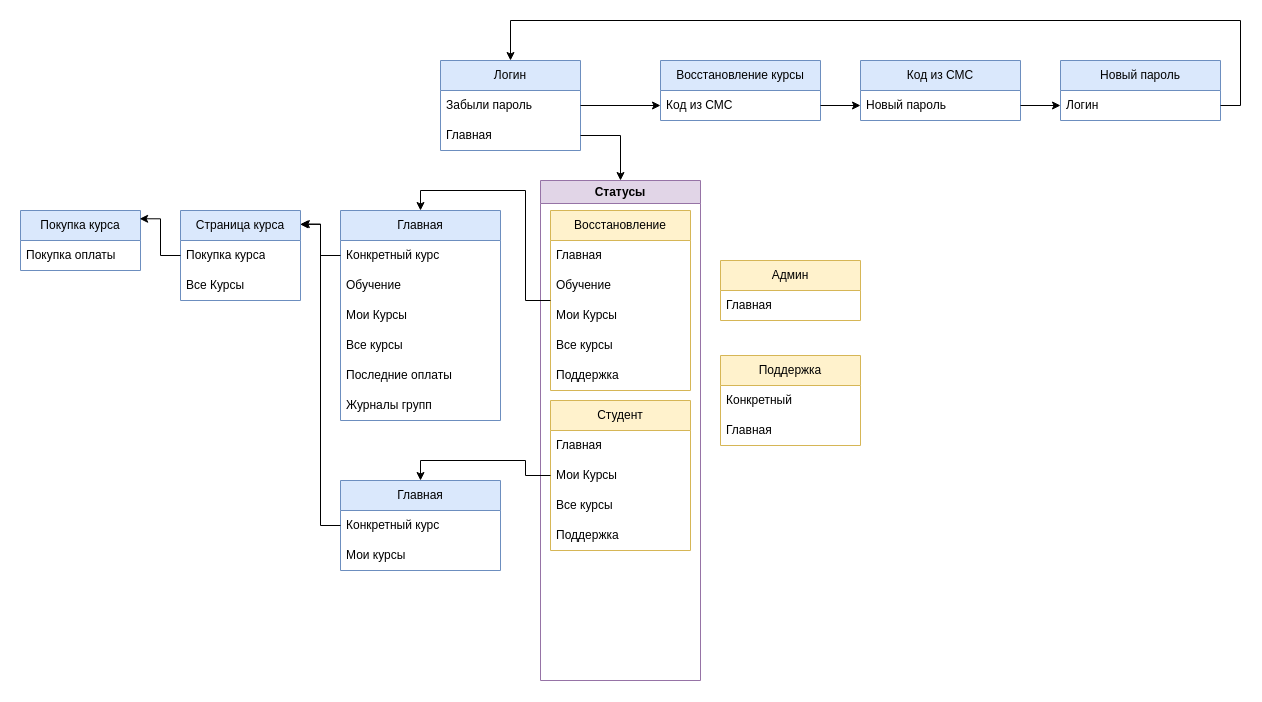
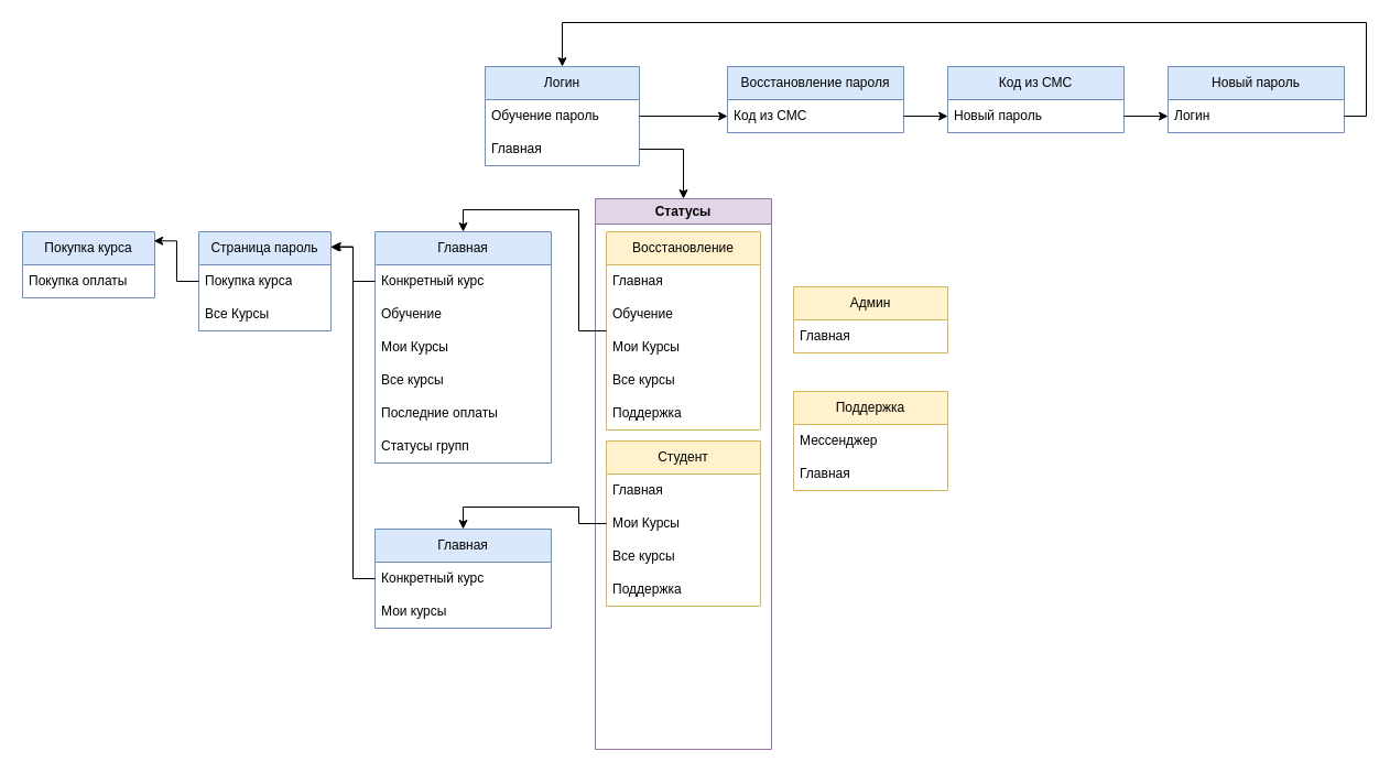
  <mxCell id="0" />
  <mxCell id="1" parent="0" />
  <mxCell id="2" value="Логин" style="swimlane;fontStyle=0;childLayout=stackLayout;horizontal=1;startSize=30;horizontalStack=0;resizeParent=1;resizeParentMax=0;resizeLast=0;collapsible=1;marginBottom=0;whiteSpace=wrap;html=1;fillColor=#dae8fc;strokeColor=#6c8ebf;" vertex="1" parent="1"><mxGeometry x="440" y="60" width="140" height="90" as="geometry" /></mxCell>
- <mxCell id="3" value="Забыли пароль" style="text;strokeColor=none;fillColor=none;align=left;verticalAlign=middle;spacingLeft=4;spacingRight=4;overflow=hidden;points=[[0,0.5],[1,0.5]];portConstraint=eastwest;rotatable=0;whiteSpace=wrap;html=1;" vertex="1" parent="2"><mxGeometry y="30" width="140" height="30" as="geometry" /></mxCell>
+ <mxCell id="3" value="Обучение пароль" style="text;strokeColor=none;fillColor=none;align=left;verticalAlign=middle;spacingLeft=4;spacingRight=4;overflow=hidden;points=[[0,0.5],[1,0.5]];portConstraint=eastwest;rotatable=0;whiteSpace=wrap;html=1;" vertex="1" parent="2"><mxGeometry y="30" width="140" height="30" as="geometry" /></mxCell>
  <mxCell id="4" value="Главная" style="text;strokeColor=none;fillColor=none;align=left;verticalAlign=middle;spacingLeft=4;spacingRight=4;overflow=hidden;points=[[0,0.5],[1,0.5]];portConstraint=eastwest;rotatable=0;whiteSpace=wrap;html=1;" vertex="1" parent="2"><mxGeometry y="60" width="140" height="30" as="geometry" /></mxCell>
- <mxCell id="5" value="Восстановление курсы" style="swimlane;fontStyle=0;childLayout=stackLayout;horizontal=1;startSize=30;horizontalStack=0;resizeParent=1;resizeParentMax=0;resizeLast=0;collapsible=1;marginBottom=0;whiteSpace=wrap;html=1;fillColor=#dae8fc;strokeColor=#6c8ebf;" vertex="1" parent="1"><mxGeometry x="660" y="60" width="160" height="60" as="geometry" /></mxCell>
+ <mxCell id="5" value="Восстановление пароля" style="swimlane;fontStyle=0;childLayout=stackLayout;horizontal=1;startSize=30;horizontalStack=0;resizeParent=1;resizeParentMax=0;resizeLast=0;collapsible=1;marginBottom=0;whiteSpace=wrap;html=1;fillColor=#dae8fc;strokeColor=#6c8ebf;" vertex="1" parent="1"><mxGeometry x="660" y="60" width="160" height="60" as="geometry" /></mxCell>
  <mxCell id="6" value="Код из СМС" style="text;strokeColor=none;fillColor=none;align=left;verticalAlign=middle;spacingLeft=4;spacingRight=4;overflow=hidden;points=[[0,0.5],[1,0.5]];portConstraint=eastwest;rotatable=0;whiteSpace=wrap;html=1;" vertex="1" parent="5"><mxGeometry y="30" width="160" height="30" as="geometry" /></mxCell>
  <mxCell id="7" value="" style="edgeStyle=orthogonalEdgeStyle;rounded=0;orthogonalLoop=1;jettySize=auto;html=1;" edge="1" parent="1" source="3" target="6"><mxGeometry relative="1" as="geometry" /></mxCell>
  <mxCell id="8" value="Статусы" style="swimlane;whiteSpace=wrap;html=1;fillColor=#e1d5e7;strokeColor=#9673a6;" vertex="1" parent="1"><mxGeometry x="540" y="180" width="160" height="500" as="geometry" /></mxCell>
  <mxCell id="9" value="Восстановление" style="swimlane;fontStyle=0;childLayout=stackLayout;horizontal=1;startSize=30;horizontalStack=0;resizeParent=1;resizeParentMax=0;resizeLast=0;collapsible=1;marginBottom=0;whiteSpace=wrap;html=1;fillColor=#fff2cc;strokeColor=#d6b656;" vertex="1" parent="8"><mxGeometry x="10" y="30" width="140" height="180" as="geometry" /></mxCell>
  <mxCell id="10" value="Главная" style="text;strokeColor=none;fillColor=none;align=left;verticalAlign=middle;spacingLeft=4;spacingRight=4;overflow=hidden;points=[[0,0.5],[1,0.5]];portConstraint=eastwest;rotatable=0;whiteSpace=wrap;html=1;" vertex="1" parent="9"><mxGeometry y="30" width="140" height="30" as="geometry" /></mxCell>
  <mxCell id="11" value="Обучение" style="text;strokeColor=none;fillColor=none;align=left;verticalAlign=middle;spacingLeft=4;spacingRight=4;overflow=hidden;points=[[0,0.5],[1,0.5]];portConstraint=eastwest;rotatable=0;whiteSpace=wrap;html=1;" vertex="1" parent="9"><mxGeometry y="60" width="140" height="30" as="geometry" /></mxCell>
  <mxCell id="12" value="Мои Курсы" style="text;strokeColor=none;fillColor=none;align=left;verticalAlign=middle;spacingLeft=4;spacingRight=4;overflow=hidden;points=[[0,0.5],[1,0.5]];portConstraint=eastwest;rotatable=0;whiteSpace=wrap;html=1;" vertex="1" parent="9"><mxGeometry y="90" width="140" height="30" as="geometry" /></mxCell>
  <mxCell id="13" value="Все курсы" style="text;strokeColor=none;fillColor=none;align=left;verticalAlign=middle;spacingLeft=4;spacingRight=4;overflow=hidden;points=[[0,0.5],[1,0.5]];portConstraint=eastwest;rotatable=0;whiteSpace=wrap;html=1;" vertex="1" parent="9"><mxGeometry y="120" width="140" height="30" as="geometry" /></mxCell>
  <mxCell id="14" value="Поддержка" style="text;strokeColor=none;fillColor=none;align=left;verticalAlign=middle;spacingLeft=4;spacingRight=4;overflow=hidden;points=[[0,0.5],[1,0.5]];portConstraint=eastwest;rotatable=0;whiteSpace=wrap;html=1;" vertex="1" parent="9"><mxGeometry y="150" width="140" height="30" as="geometry" /></mxCell>
  <mxCell id="15" value="Студент" style="swimlane;fontStyle=0;childLayout=stackLayout;horizontal=1;startSize=30;horizontalStack=0;resizeParent=1;resizeParentMax=0;resizeLast=0;collapsible=1;marginBottom=0;whiteSpace=wrap;html=1;fillColor=#fff2cc;strokeColor=#d6b656;" vertex="1" parent="8"><mxGeometry x="10" y="220" width="140" height="150" as="geometry" /></mxCell>
  <mxCell id="16" value="Главная" style="text;strokeColor=none;fillColor=none;align=left;verticalAlign=middle;spacingLeft=4;spacingRight=4;overflow=hidden;points=[[0,0.5],[1,0.5]];portConstraint=eastwest;rotatable=0;whiteSpace=wrap;html=1;" vertex="1" parent="15"><mxGeometry y="30" width="140" height="30" as="geometry" /></mxCell>
  <mxCell id="17" value="Мои Курсы" style="text;strokeColor=none;fillColor=none;align=left;verticalAlign=middle;spacingLeft=4;spacingRight=4;overflow=hidden;points=[[0,0.5],[1,0.5]];portConstraint=eastwest;rotatable=0;whiteSpace=wrap;html=1;" vertex="1" parent="15"><mxGeometry y="60" width="140" height="30" as="geometry" /></mxCell>
  <mxCell id="18" value="Все курсы" style="text;strokeColor=none;fillColor=none;align=left;verticalAlign=middle;spacingLeft=4;spacingRight=4;overflow=hidden;points=[[0,0.5],[1,0.5]];portConstraint=eastwest;rotatable=0;whiteSpace=wrap;html=1;" vertex="1" parent="15"><mxGeometry y="90" width="140" height="30" as="geometry" /></mxCell>
  <mxCell id="19" value="Поддержка" style="text;strokeColor=none;fillColor=none;align=left;verticalAlign=middle;spacingLeft=4;spacingRight=4;overflow=hidden;points=[[0,0.5],[1,0.5]];portConstraint=eastwest;rotatable=0;whiteSpace=wrap;html=1;" vertex="1" parent="15"><mxGeometry y="120" width="140" height="30" as="geometry" /></mxCell>
  <mxCell id="20" style="edgeStyle=orthogonalEdgeStyle;rounded=0;orthogonalLoop=1;jettySize=auto;html=1;" edge="1" parent="1" source="4" target="8"><mxGeometry relative="1" as="geometry" /></mxCell>
  <mxCell id="21" value="Код из СМС" style="swimlane;fontStyle=0;childLayout=stackLayout;horizontal=1;startSize=30;horizontalStack=0;resizeParent=1;resizeParentMax=0;resizeLast=0;collapsible=1;marginBottom=0;whiteSpace=wrap;html=1;fillColor=#dae8fc;strokeColor=#6c8ebf;" vertex="1" parent="1"><mxGeometry x="860" y="60" width="160" height="60" as="geometry" /></mxCell>
  <mxCell id="22" value="Новый пароль" style="text;strokeColor=none;fillColor=none;align=left;verticalAlign=middle;spacingLeft=4;spacingRight=4;overflow=hidden;points=[[0,0.5],[1,0.5]];portConstraint=eastwest;rotatable=0;whiteSpace=wrap;html=1;" vertex="1" parent="21"><mxGeometry y="30" width="160" height="30" as="geometry" /></mxCell>
  <mxCell id="23" value="Новый пароль" style="swimlane;fontStyle=0;childLayout=stackLayout;horizontal=1;startSize=30;horizontalStack=0;resizeParent=1;resizeParentMax=0;resizeLast=0;collapsible=1;marginBottom=0;whiteSpace=wrap;html=1;fillColor=#dae8fc;strokeColor=#6c8ebf;" vertex="1" parent="1"><mxGeometry x="1060" y="60" width="160" height="60" as="geometry" /></mxCell>
  <mxCell id="24" value="Логин" style="text;strokeColor=none;fillColor=none;align=left;verticalAlign=middle;spacingLeft=4;spacingRight=4;overflow=hidden;points=[[0,0.5],[1,0.5]];portConstraint=eastwest;rotatable=0;whiteSpace=wrap;html=1;" vertex="1" parent="23"><mxGeometry y="30" width="160" height="30" as="geometry" /></mxCell>
  <mxCell id="25" value="" style="edgeStyle=orthogonalEdgeStyle;rounded=0;orthogonalLoop=1;jettySize=auto;html=1;" edge="1" parent="1" source="6" target="22"><mxGeometry relative="1" as="geometry" /></mxCell>
  <mxCell id="26" value="" style="edgeStyle=orthogonalEdgeStyle;rounded=0;orthogonalLoop=1;jettySize=auto;html=1;" edge="1" parent="1" source="22" target="24"><mxGeometry relative="1" as="geometry" /></mxCell>
  <mxCell id="27" style="edgeStyle=orthogonalEdgeStyle;rounded=0;orthogonalLoop=1;jettySize=auto;html=1;entryX=0.5;entryY=0;entryDx=0;entryDy=0;" edge="1" parent="1" source="24" target="2"><mxGeometry relative="1" as="geometry"><mxPoint x="1220" y="-60" as="targetPoint" /><Array as="points"><mxPoint x="1240" y="105" /><mxPoint x="1240" y="20" /><mxPoint x="510" y="20" /></Array></mxGeometry></mxCell>
  <mxCell id="28" value="Поддержка" style="swimlane;fontStyle=0;childLayout=stackLayout;horizontal=1;startSize=30;horizontalStack=0;resizeParent=1;resizeParentMax=0;resizeLast=0;collapsible=1;marginBottom=0;whiteSpace=wrap;html=1;fillColor=#fff2cc;strokeColor=#d6b656;" vertex="1" parent="1"><mxGeometry x="720" y="355" width="140" height="90" as="geometry" /></mxCell>
- <mxCell id="29" value="Конкретный" style="text;strokeColor=none;fillColor=none;align=left;verticalAlign=middle;spacingLeft=4;spacingRight=4;overflow=hidden;points=[[0,0.5],[1,0.5]];portConstraint=eastwest;rotatable=0;whiteSpace=wrap;html=1;" vertex="1" parent="28"><mxGeometry y="30" width="140" height="30" as="geometry" /></mxCell>
+ <mxCell id="29" value="Мессенджер" style="text;strokeColor=none;fillColor=none;align=left;verticalAlign=middle;spacingLeft=4;spacingRight=4;overflow=hidden;points=[[0,0.5],[1,0.5]];portConstraint=eastwest;rotatable=0;whiteSpace=wrap;html=1;" vertex="1" parent="28"><mxGeometry y="30" width="140" height="30" as="geometry" /></mxCell>
  <mxCell id="30" value="Главная" style="text;strokeColor=none;fillColor=none;align=left;verticalAlign=middle;spacingLeft=4;spacingRight=4;overflow=hidden;points=[[0,0.5],[1,0.5]];portConstraint=eastwest;rotatable=0;whiteSpace=wrap;html=1;" vertex="1" parent="28"><mxGeometry y="60" width="140" height="30" as="geometry" /></mxCell>
  <mxCell id="31" value="Главная" style="swimlane;fontStyle=0;childLayout=stackLayout;horizontal=1;startSize=30;horizontalStack=0;resizeParent=1;resizeParentMax=0;resizeLast=0;collapsible=1;marginBottom=0;whiteSpace=wrap;html=1;fillColor=#dae8fc;strokeColor=#6c8ebf;" vertex="1" parent="1"><mxGeometry x="340" y="210" width="160" height="210" as="geometry" /></mxCell>
  <mxCell id="32" value="Конкретный курс" style="text;strokeColor=none;fillColor=none;align=left;verticalAlign=middle;spacingLeft=4;spacingRight=4;overflow=hidden;points=[[0,0.5],[1,0.5]];portConstraint=eastwest;rotatable=0;whiteSpace=wrap;html=1;" vertex="1" parent="31"><mxGeometry y="30" width="160" height="30" as="geometry" /></mxCell>
  <mxCell id="33" value="Обучение" style="text;strokeColor=none;fillColor=none;align=left;verticalAlign=middle;spacingLeft=4;spacingRight=4;overflow=hidden;points=[[0,0.5],[1,0.5]];portConstraint=eastwest;rotatable=0;whiteSpace=wrap;html=1;" vertex="1" parent="31"><mxGeometry y="60" width="160" height="30" as="geometry" /></mxCell>
  <mxCell id="34" value="Мои Курсы" style="text;strokeColor=none;fillColor=none;align=left;verticalAlign=middle;spacingLeft=4;spacingRight=4;overflow=hidden;points=[[0,0.5],[1,0.5]];portConstraint=eastwest;rotatable=0;whiteSpace=wrap;html=1;" vertex="1" parent="31"><mxGeometry y="90" width="160" height="30" as="geometry" /></mxCell>
  <mxCell id="35" value="Все курсы" style="text;strokeColor=none;fillColor=none;align=left;verticalAlign=middle;spacingLeft=4;spacingRight=4;overflow=hidden;points=[[0,0.5],[1,0.5]];portConstraint=eastwest;rotatable=0;whiteSpace=wrap;html=1;" vertex="1" parent="31"><mxGeometry y="120" width="160" height="30" as="geometry" /></mxCell>
  <mxCell id="36" value="Последние оплаты" style="text;strokeColor=none;fillColor=none;align=left;verticalAlign=middle;spacingLeft=4;spacingRight=4;overflow=hidden;points=[[0,0.5],[1,0.5]];portConstraint=eastwest;rotatable=0;whiteSpace=wrap;html=1;" vertex="1" parent="31"><mxGeometry y="150" width="160" height="30" as="geometry" /></mxCell>
- <mxCell id="37" value="Журналы групп" style="text;strokeColor=none;fillColor=none;align=left;verticalAlign=middle;spacingLeft=4;spacingRight=4;overflow=hidden;points=[[0,0.5],[1,0.5]];portConstraint=eastwest;rotatable=0;whiteSpace=wrap;html=1;" vertex="1" parent="31"><mxGeometry y="180" width="160" height="30" as="geometry" /></mxCell>
- <mxCell id="38" value="Страница курса" style="swimlane;fontStyle=0;childLayout=stackLayout;horizontal=1;startSize=30;horizontalStack=0;resizeParent=1;resizeParentMax=0;resizeLast=0;collapsible=1;marginBottom=0;whiteSpace=wrap;html=1;fillColor=#dae8fc;strokeColor=#6c8ebf;" vertex="1" parent="1"><mxGeometry x="180" y="210" width="120" height="90" as="geometry" /></mxCell>
+ <mxCell id="37" value="Статусы групп" style="text;strokeColor=none;fillColor=none;align=left;verticalAlign=middle;spacingLeft=4;spacingRight=4;overflow=hidden;points=[[0,0.5],[1,0.5]];portConstraint=eastwest;rotatable=0;whiteSpace=wrap;html=1;" vertex="1" parent="31"><mxGeometry y="180" width="160" height="30" as="geometry" /></mxCell>
+ <mxCell id="38" value="Страница пароль" style="swimlane;fontStyle=0;childLayout=stackLayout;horizontal=1;startSize=30;horizontalStack=0;resizeParent=1;resizeParentMax=0;resizeLast=0;collapsible=1;marginBottom=0;whiteSpace=wrap;html=1;fillColor=#dae8fc;strokeColor=#6c8ebf;" vertex="1" parent="1"><mxGeometry x="180" y="210" width="120" height="90" as="geometry" /></mxCell>
  <mxCell id="39" value="Покупка курса" style="text;strokeColor=none;fillColor=none;align=left;verticalAlign=middle;spacingLeft=4;spacingRight=4;overflow=hidden;points=[[0,0.5],[1,0.5]];portConstraint=eastwest;rotatable=0;whiteSpace=wrap;html=1;" vertex="1" parent="38"><mxGeometry y="30" width="120" height="30" as="geometry" /></mxCell>
  <mxCell id="40" value="Все Курсы" style="text;strokeColor=none;fillColor=none;align=left;verticalAlign=middle;spacingLeft=4;spacingRight=4;overflow=hidden;points=[[0,0.5],[1,0.5]];portConstraint=eastwest;rotatable=0;whiteSpace=wrap;html=1;" vertex="1" parent="38"><mxGeometry y="60" width="120" height="30" as="geometry" /></mxCell>
  <mxCell id="41" style="edgeStyle=orthogonalEdgeStyle;rounded=0;orthogonalLoop=1;jettySize=auto;html=1;entryX=0.996;entryY=0.154;entryDx=0;entryDy=0;entryPerimeter=0;" edge="1" parent="1" source="32" target="38"><mxGeometry relative="1" as="geometry" /></mxCell>
  <mxCell id="42" value="Покупка курса" style="swimlane;fontStyle=0;childLayout=stackLayout;horizontal=1;startSize=30;horizontalStack=0;resizeParent=1;resizeParentMax=0;resizeLast=0;collapsible=1;marginBottom=0;whiteSpace=wrap;html=1;fillColor=#dae8fc;strokeColor=#6c8ebf;" vertex="1" parent="1"><mxGeometry x="20" y="210" width="120" height="60" as="geometry" /></mxCell>
  <mxCell id="43" value="Покупка оплаты" style="text;strokeColor=none;fillColor=none;align=left;verticalAlign=middle;spacingLeft=4;spacingRight=4;overflow=hidden;points=[[0,0.5],[1,0.5]];portConstraint=eastwest;rotatable=0;whiteSpace=wrap;html=1;" vertex="1" parent="42"><mxGeometry y="30" width="120" height="30" as="geometry" /></mxCell>
  <mxCell id="44" style="edgeStyle=orthogonalEdgeStyle;rounded=0;orthogonalLoop=1;jettySize=auto;html=1;entryX=0.993;entryY=0.138;entryDx=0;entryDy=0;entryPerimeter=0;" edge="1" parent="1" source="39" target="42"><mxGeometry relative="1" as="geometry"><mxPoint x="110" y="415" as="targetPoint" /></mxGeometry></mxCell>
  <mxCell id="45" value="Админ" style="swimlane;fontStyle=0;childLayout=stackLayout;horizontal=1;startSize=30;horizontalStack=0;resizeParent=1;resizeParentMax=0;resizeLast=0;collapsible=1;marginBottom=0;whiteSpace=wrap;html=1;fillColor=#fff2cc;strokeColor=#d6b656;" vertex="1" parent="1"><mxGeometry x="720" y="260" width="140" height="60" as="geometry" /></mxCell>
  <mxCell id="46" value="Главная" style="text;strokeColor=none;fillColor=none;align=left;verticalAlign=middle;spacingLeft=4;spacingRight=4;overflow=hidden;points=[[0,0.5],[1,0.5]];portConstraint=eastwest;rotatable=0;whiteSpace=wrap;html=1;" vertex="1" parent="45"><mxGeometry y="30" width="140" height="30" as="geometry" /></mxCell>
  <mxCell id="47" value="Главная" style="swimlane;fontStyle=0;childLayout=stackLayout;horizontal=1;startSize=30;horizontalStack=0;resizeParent=1;resizeParentMax=0;resizeLast=0;collapsible=1;marginBottom=0;whiteSpace=wrap;html=1;fillColor=#dae8fc;strokeColor=#6c8ebf;" vertex="1" parent="1"><mxGeometry x="340" y="480" width="160" height="90" as="geometry" /></mxCell>
  <mxCell id="48" value="Конкретный курс" style="text;strokeColor=none;fillColor=none;align=left;verticalAlign=middle;spacingLeft=4;spacingRight=4;overflow=hidden;points=[[0,0.5],[1,0.5]];portConstraint=eastwest;rotatable=0;whiteSpace=wrap;html=1;" vertex="1" parent="47"><mxGeometry y="30" width="160" height="30" as="geometry" /></mxCell>
  <mxCell id="49" value="Мои курсы" style="text;strokeColor=none;fillColor=none;align=left;verticalAlign=middle;spacingLeft=4;spacingRight=4;overflow=hidden;points=[[0,0.5],[1,0.5]];portConstraint=eastwest;rotatable=0;whiteSpace=wrap;html=1;" vertex="1" parent="47"><mxGeometry y="60" width="160" height="30" as="geometry" /></mxCell>
  <mxCell id="50" style="edgeStyle=orthogonalEdgeStyle;rounded=0;orthogonalLoop=1;jettySize=auto;html=1;entryX=1.007;entryY=0.151;entryDx=0;entryDy=0;entryPerimeter=0;" edge="1" parent="1" source="48" target="38"><mxGeometry relative="1" as="geometry" /></mxCell>
  <mxCell id="51" style="edgeStyle=orthogonalEdgeStyle;rounded=0;orthogonalLoop=1;jettySize=auto;html=1;entryX=0.5;entryY=0;entryDx=0;entryDy=0;" edge="1" parent="1" source="9" target="31"><mxGeometry relative="1" as="geometry" /></mxCell>
  <mxCell id="52" style="edgeStyle=orthogonalEdgeStyle;rounded=0;orthogonalLoop=1;jettySize=auto;html=1;entryX=0.5;entryY=0;entryDx=0;entryDy=0;" edge="1" parent="1" source="15" target="47"><mxGeometry relative="1" as="geometry" /></mxCell>
